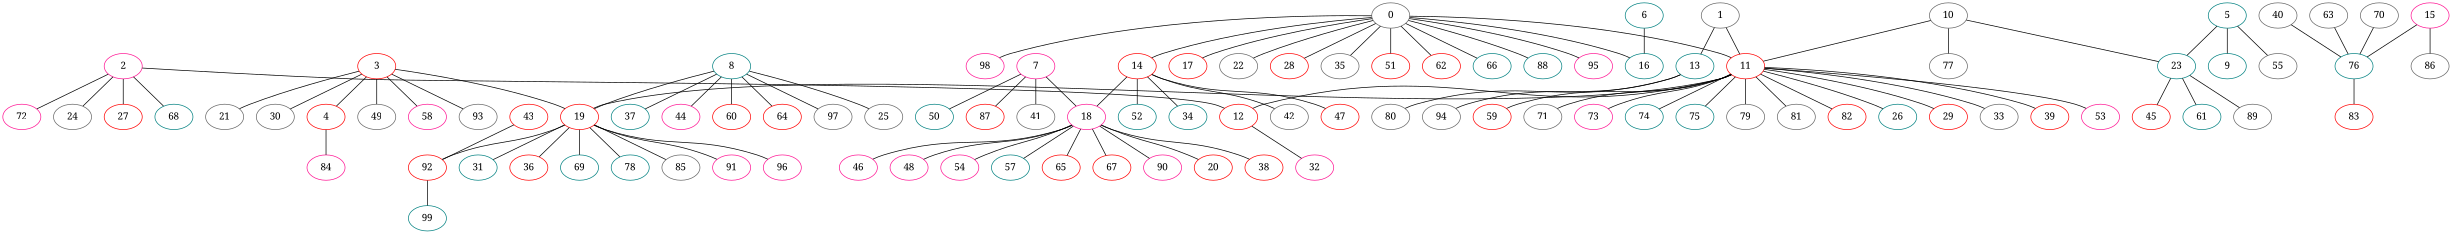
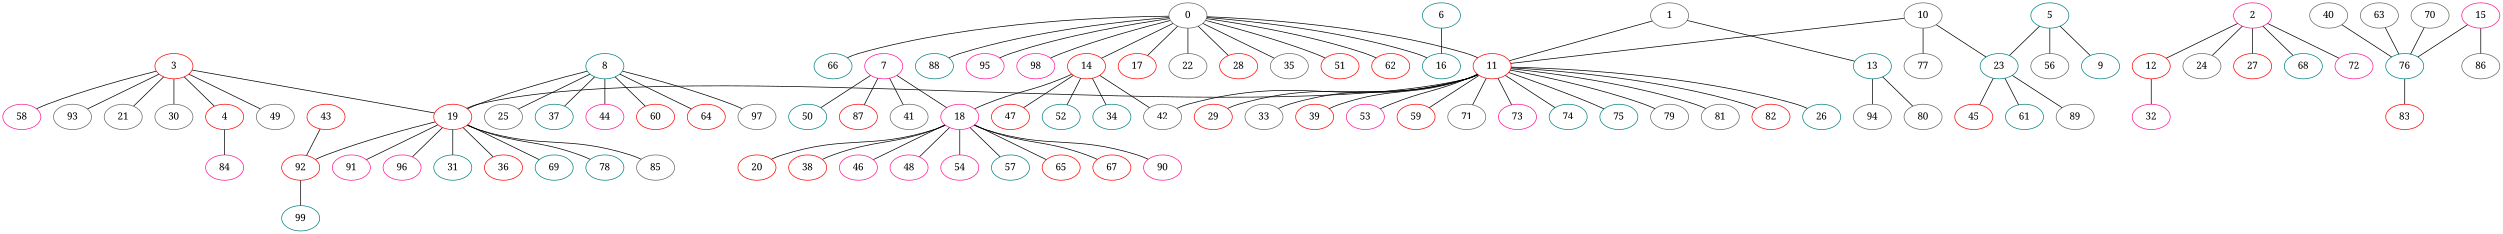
  graph {
    fontname="Noto Serif"
    node [color=red fontname="Noto Serif"]
    edge [fontname="Noto Serif"]
    11
    0 [color=gray40]
    14
    16 [color=teal]
    17
    22 [color=gray40]
    28
    35 [color=gray40]
    51
    62
    66 [color=teal]
    88 [color=teal]
    95 [color=deeppink]
    98 [color=deeppink]
    12
    19
    26 [color=teal]
    29
    33 [color=gray40]
    39
    53 [color=deeppink]
    59
    71 [color=gray40]
    73 [color=deeppink]
    74 [color=teal]
    75 [color=teal]
    79 [color=gray40]
    81 [color=gray40]
    82
    18 [color=deeppink]
    34 [color=teal]
    42 [color=gray40]
    47
    52 [color=teal]
    32 [color=deeppink]
    15 [color=deeppink]
    76 [color=teal]
    86 [color=gray40]
    31 [color=teal]
    36
    69 [color=teal]
    78 [color=teal]
    85 [color=gray40]
    91 [color=deeppink]
    92
    96 [color=deeppink]
    20
    38
    46 [color=deeppink]
    48 [color=deeppink]
    54 [color=deeppink]
    57 [color=teal]
    65
    67
    90 [color=deeppink]
    1 [color=gray40]
    13 [color=teal]
    80 [color=gray40]
    94 [color=gray40]
    10 [color=gray40]
    23 [color=teal]
    77 [color=gray40]
    45
    61 [color=teal]
    89 [color=gray40]
    83
    99 [color=teal]
    6 [color=teal]
    2 [color=deeppink]
    24 [color=gray40]
    27
    68 [color=teal]
    72 [color=deeppink]
    3
    4
    21 [color=gray40]
    30 [color=gray40]
    49 [color=gray40]
    58 [color=deeppink]
    93 [color=gray40]
    84 [color=deeppink]
    8 [color=teal]
    25 [color=gray40]
    37 [color=teal]
    44 [color=deeppink]
    60
    64
    97 [color=gray40]
    7 [color=deeppink]
    41 [color=gray40]
    50 [color=teal]
    87
    5 [color=teal]
    9 [color=teal]
-   56 [color=gray40 label=55]
+   56 [color=gray40]
    40 [color=gray40]
    63 [color=gray40]
    70 [color=gray40]
    43
-   11 -- 12
+   11 -- 42
    11 -- 19
    11 -- 26
    11 -- 29
    11 -- 33
    11 -- 39
    11 -- 53
    11 -- 59
    11 -- 71
    11 -- 73
    11 -- 74
    11 -- 75
    11 -- 79
    11 -- 81
    11 -- 82
    0 -- 11
    0 -- 14
    0 -- 16
    0 -- 17
    0 -- 22
    0 -- 28
    0 -- 35
    0 -- 51
    0 -- 62
    0 -- 66
    0 -- 88
    0 -- 95
    0 -- 98
    14 -- 18
    14 -- 34
    14 -- 42
    14 -- 47
    14 -- 52
    12 -- 32
    19 -- 31
    19 -- 36
    19 -- 69
    19 -- 78
    19 -- 85
    19 -- 91
    19 -- 92
    19 -- 96
    18 -- 20
    18 -- 38
    18 -- 46
    18 -- 48
    18 -- 54
    18 -- 57
    18 -- 65
    18 -- 67
    18 -- 90
    15 -- 76
    15 -- 86
    76 -- 83
    92 -- 99
    1 -- 11
    1 -- 13
    13 -- 80
    13 -- 94
    10 -- 11
    10 -- 23
    10 -- 77
    23 -- 45
    23 -- 61
    23 -- 89
    6 -- 16
    2 -- 12
    2 -- 24
    2 -- 27
    2 -- 68
    2 -- 72
    3 -- 19
    3 -- 4
    3 -- 21
    3 -- 30
    3 -- 49
    3 -- 58
    3 -- 93
    4 -- 84
    8 -- 19
    8 -- 25
    8 -- 37
    8 -- 44
    8 -- 60
    8 -- 64
    8 -- 97
    7 -- 18
    7 -- 41
    7 -- 50
    7 -- 87
    5 -- 23
    5 -- 9
    5 -- 56
    40 -- 76
    63 -- 76
    70 -- 76
    43 -- 92
  }
